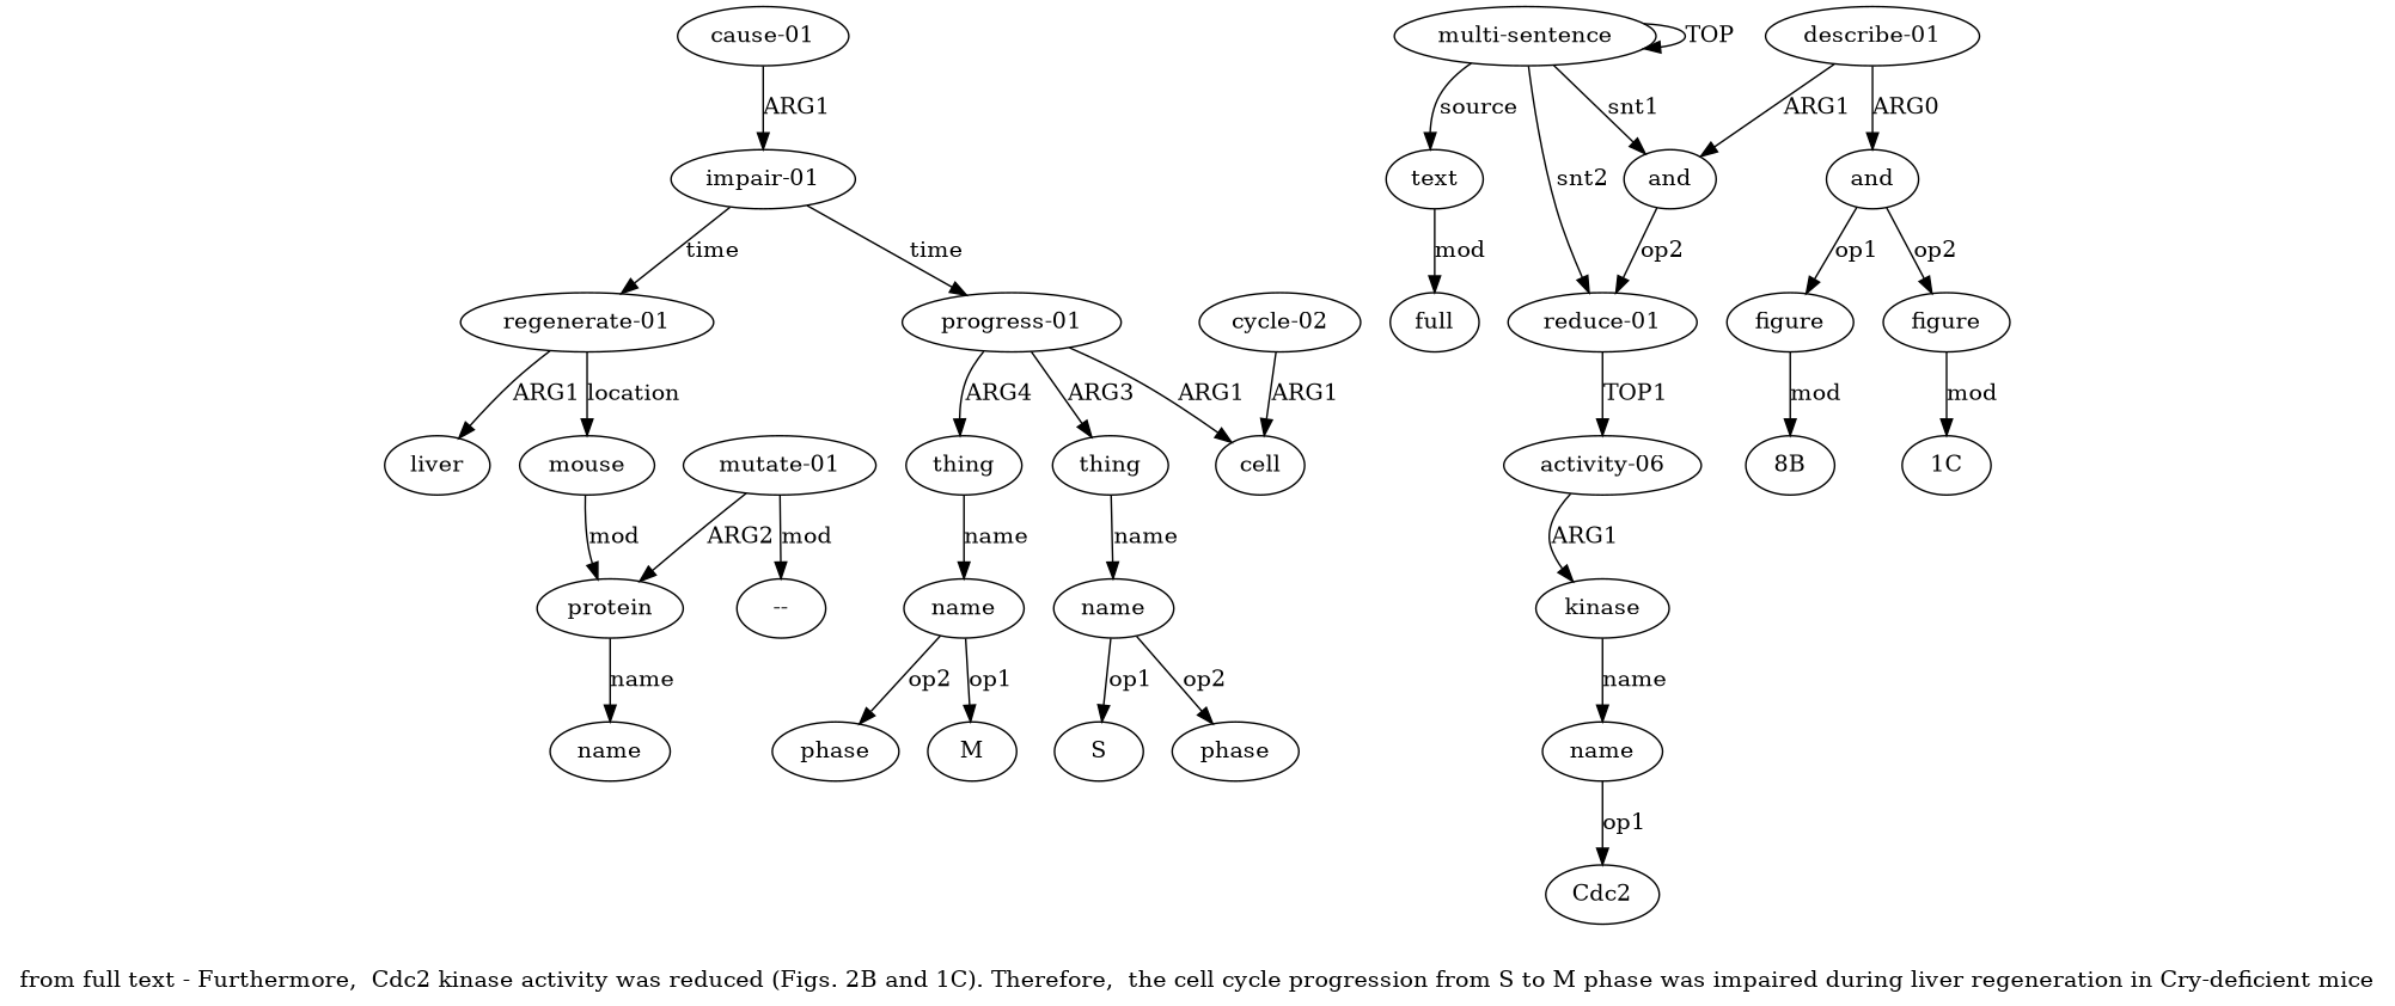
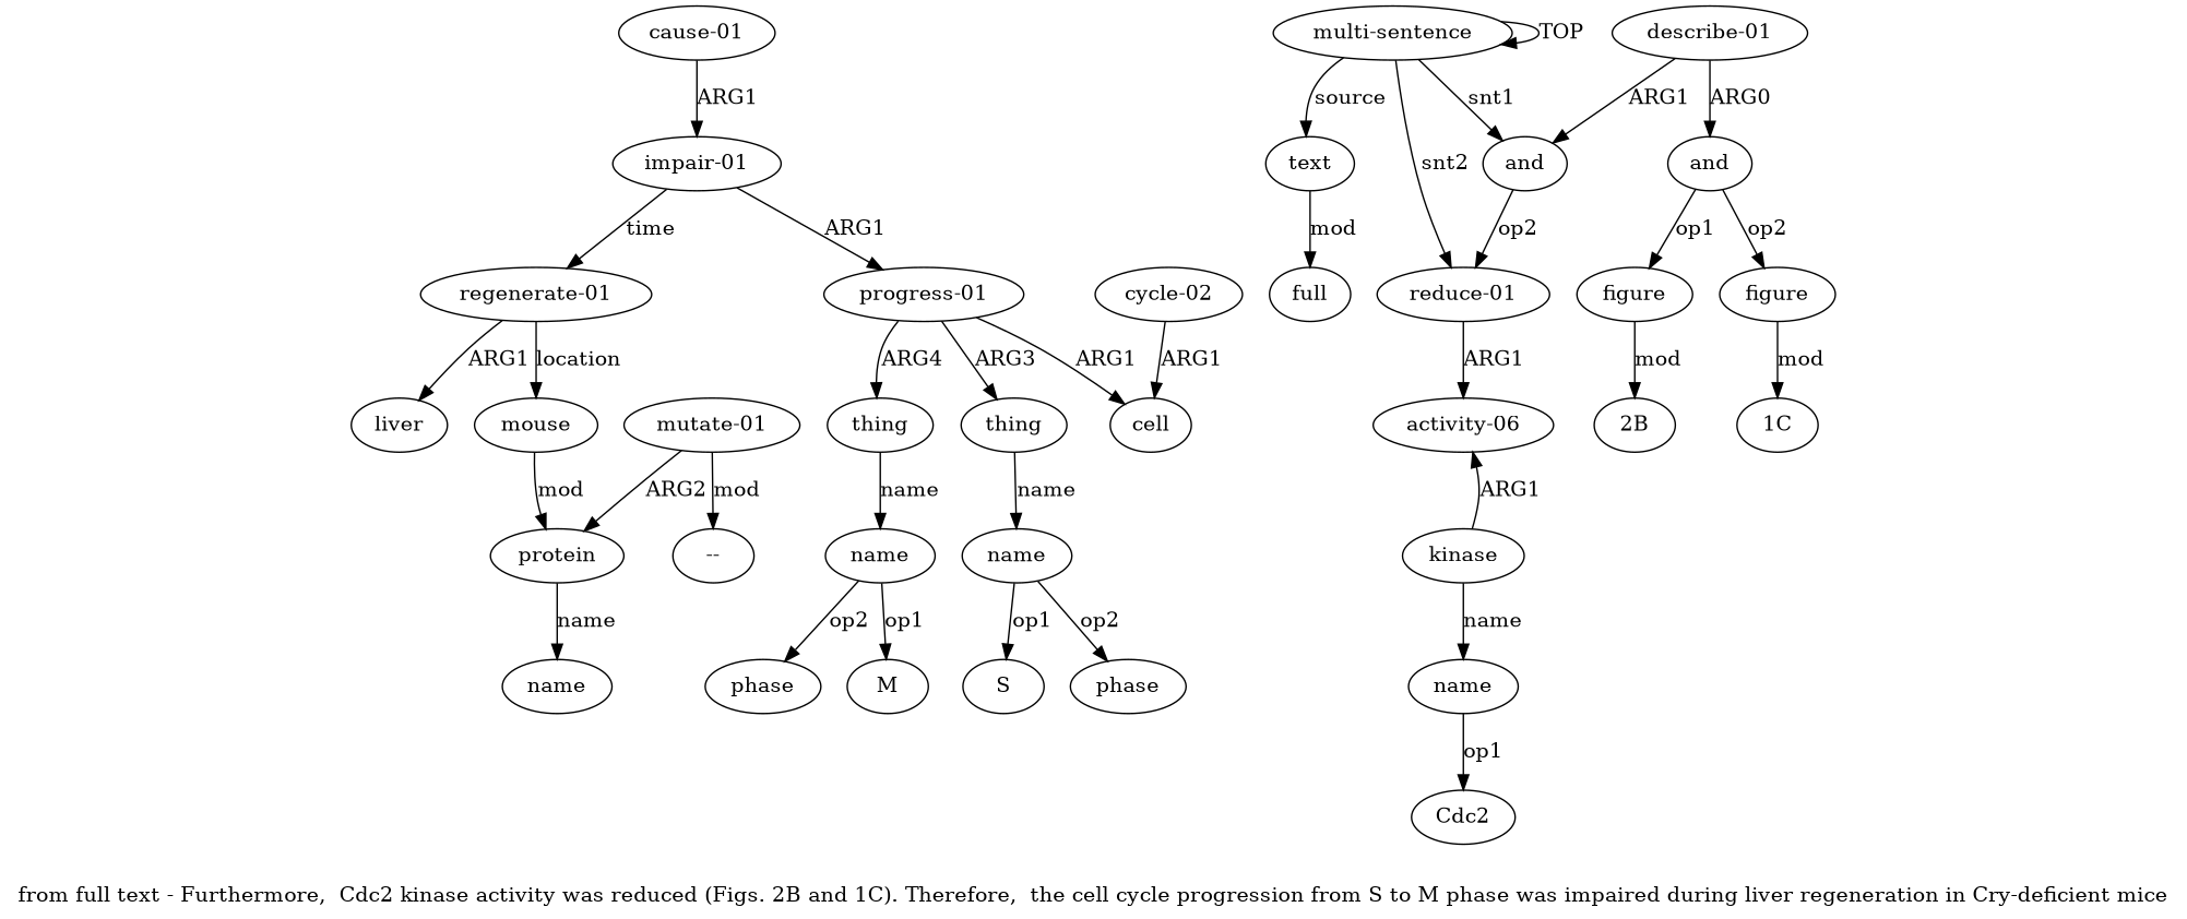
  digraph {
    label="from full text - Furthermore,  Cdc2 kinase activity was reduced (Figs. 2B and 1C). Therefore,  the cell cycle progression from S to M phase was impaired during liver regeneration in Cry-deficient mice"
    node [color=black gold_ind=-1 gold_label=name test_ind=-1 test_label=name]
    edge [color=black gold_label=ARG1 test_label=ARG1]
    n1 [gold_ind=20 gold_label=liver label=liver test_ind=20 test_label=liver]
    n2 [gold_ind=21 gold_label=mouse label=mouse test_ind=21 test_label=mouse]
    n3 [gold_ind=22 gold_label=protein label=protein test_ind=22 test_label=protein]
    n4 [gold_ind=23 label=name test_ind=23]
    n5 [gold_ind=24 gold_label="mutate-01" label="mutate-01" test_ind=24 test_label="mutate-01"]
    n6 [gold_label="--" label="--" test_label="--"]
    n7 [gold_ind=25 gold_label=text label=text test_ind=25 test_label=text]
    n8 [gold_ind=26 gold_label=full label=full test_ind=26 test_label=full]
    n9 [gold_label=M label=M test_label=M]
    n10 [gold_label=phase label=phase test_label=phase]
    n11 [gold_label="1C" label="1C" test_label="1C"]
    n12 [gold_ind=15 gold_label=thing label=thing test_ind=15 test_label=thing]
    n13 [gold_ind=16 label=name test_ind=16]
    n14 [gold_label=S label=S test_label=S]
    n15 [gold_ind=14 gold_label=cell label=cell test_ind=14 test_label=cell]
    n16 [gold_ind=17 gold_label=thing label=thing test_ind=17 test_label=thing]
    n17 [gold_ind=18 label=name test_ind=18]
    n18 [gold_label=phase label=phase test_label=phase]
    n19 [gold_ind=11 gold_label="impair-01" label="impair-01" test_ind=11 test_label="impair-01"]
    n20 [gold_ind=12 gold_label="progress-01" label="progress-01" test_ind=12 test_label="progress-01"]
    n21 [gold_ind=19 gold_label="regenerate-01" label="regenerate-01" test_ind=19 test_label="regenerate-01"]
    n22 [gold_ind=13 gold_label="cycle-02" label="cycle-02" test_ind=13 test_label="cycle-02"]
    n23 [gold_ind=10 gold_label="cause-01" label="cause-01" test_ind=10 test_label="cause-01"]
    n24 [gold_ind=1 gold_label=and label=and test_ind=1 test_label=and]
    n25 [gold_ind=2 gold_label="reduce-01" label="reduce-01" test_ind=2 test_label="reduce-01"]
    n26 [gold_ind=3 gold_label="activity-06" label="activity-06" test_ind=3 test_label="activity-06"]
    n27 [gold_ind=4 gold_label=kinase label=kinase test_ind=4 test_label=kinase]
    n28 [gold_ind=0 gold_label="multi-sentence" label="multi-sentence" test_ind=0 test_label="multi-sentence"]
    n29 [gold_ind=5 label=name test_ind=5]
    n30 [gold_label=Cdc2 label=Cdc2 test_label=Cdc2]
    n31 [gold_ind=7 gold_label=and label=and test_ind=7 test_label=and]
    n32 [gold_ind=9 gold_label=figure label=figure test_ind=9 test_label=figure]
    n33 [gold_ind=8 gold_label=figure label=figure test_ind=8 test_label=figure]
-   n34 [gold_label="2B" label="8B" test_label="2B"]
+   n34 [gold_label="2B" label="2B" test_label="2B"]
    n35 [gold_ind=6 gold_label="describe-01" label="describe-01" test_ind=6 test_label="describe-01"]
    n2 -> n3 [gold_label=mod label=mod test_label=mod]
    n3 -> n4 [gold_label=name label=name test_label=name]
    n5 -> n3 [gold_label=ARG2 label=ARG2 test_label=ARG2]
    n5 -> n6 [gold_label=mod label=mod test_label=mod]
    n7 -> n8 [gold_label=mod label=mod test_label=mod]
    n12 -> n13 [gold_label=name label=name test_label=name]
    n13 -> n10 [gold_label=op2 label=op2 test_label=op2]
    n13 -> n14 [gold_label=op1 label=op1 test_label=op1]
    n16 -> n17 [gold_label=name label=name test_label=name]
    n17 -> n9 [gold_label=op1 label=op1 test_label=op1]
    n17 -> n18 [gold_label=op2 label=op2 test_label=op2]
-   n19 -> n20 [label=time]
+   n19 -> n20 [label=ARG1]
    n19 -> n21 [gold_label=time label=time test_label=time]
    n20 -> n12 [gold_label=ARG3 label=ARG3 test_label=ARG3]
    n20 -> n15 [label=ARG1]
    n20 -> n16 [gold_label=ARG4 label=ARG4 test_label=ARG4]
    n21 -> n1 [label=ARG1]
    n21 -> n2 [gold_label=location label=location test_label=location]
    n22 -> n15 [label=ARG1]
    n23 -> n19 [label=ARG1]
    n24 -> n25 [gold_label=op2 label=op2 test_label=op2]
-   n25 -> n26 [label=TOP1]
-   n26 -> n27 [label=ARG1]
+   n25 -> n26 [label=ARG1]
+   n27 -> n26 [label=ARG1]
    n27 -> n29 [gold_label=name label=name test_label=name]
    n28 -> n7 [gold_label=source label=source test_label=source]
    n28 -> n24 [gold_label=snt1 label=snt1 test_label=snt1]
    n28 -> n25 [gold_label=snt2 label=snt2 test_label=snt2]
    n28 -> n28 [gold_label=TOP label=TOP test_label=TOP]
    n29 -> n30 [gold_label=op1 label=op1 test_label=op1]
    n31 -> n32 [gold_label=op2 label=op2 test_label=op2]
    n31 -> n33 [gold_label=op1 label=op1 test_label=op1]
    n32 -> n11 [gold_label=mod label=mod test_label=mod]
    n33 -> n34 [gold_label=mod label=mod test_label=mod]
    n35 -> n24 [label=ARG1]
    n35 -> n31 [gold_label=ARG0 label=ARG0 test_label=ARG0]
  }
